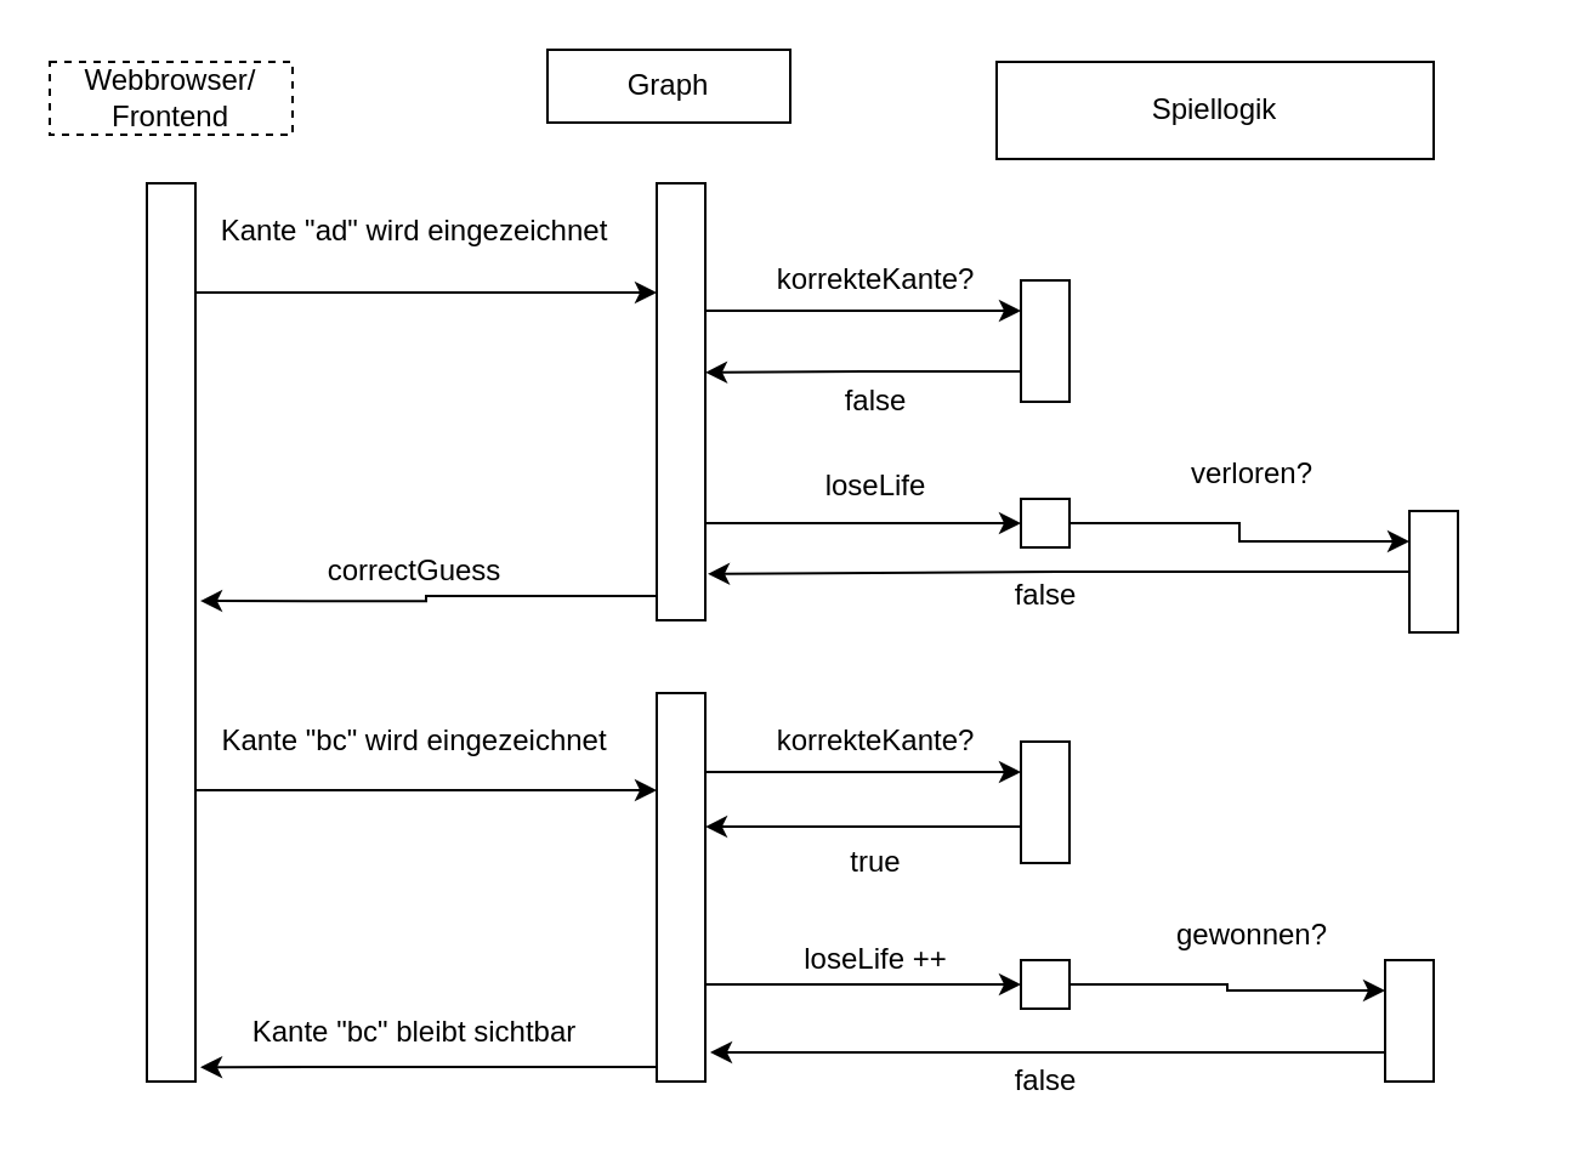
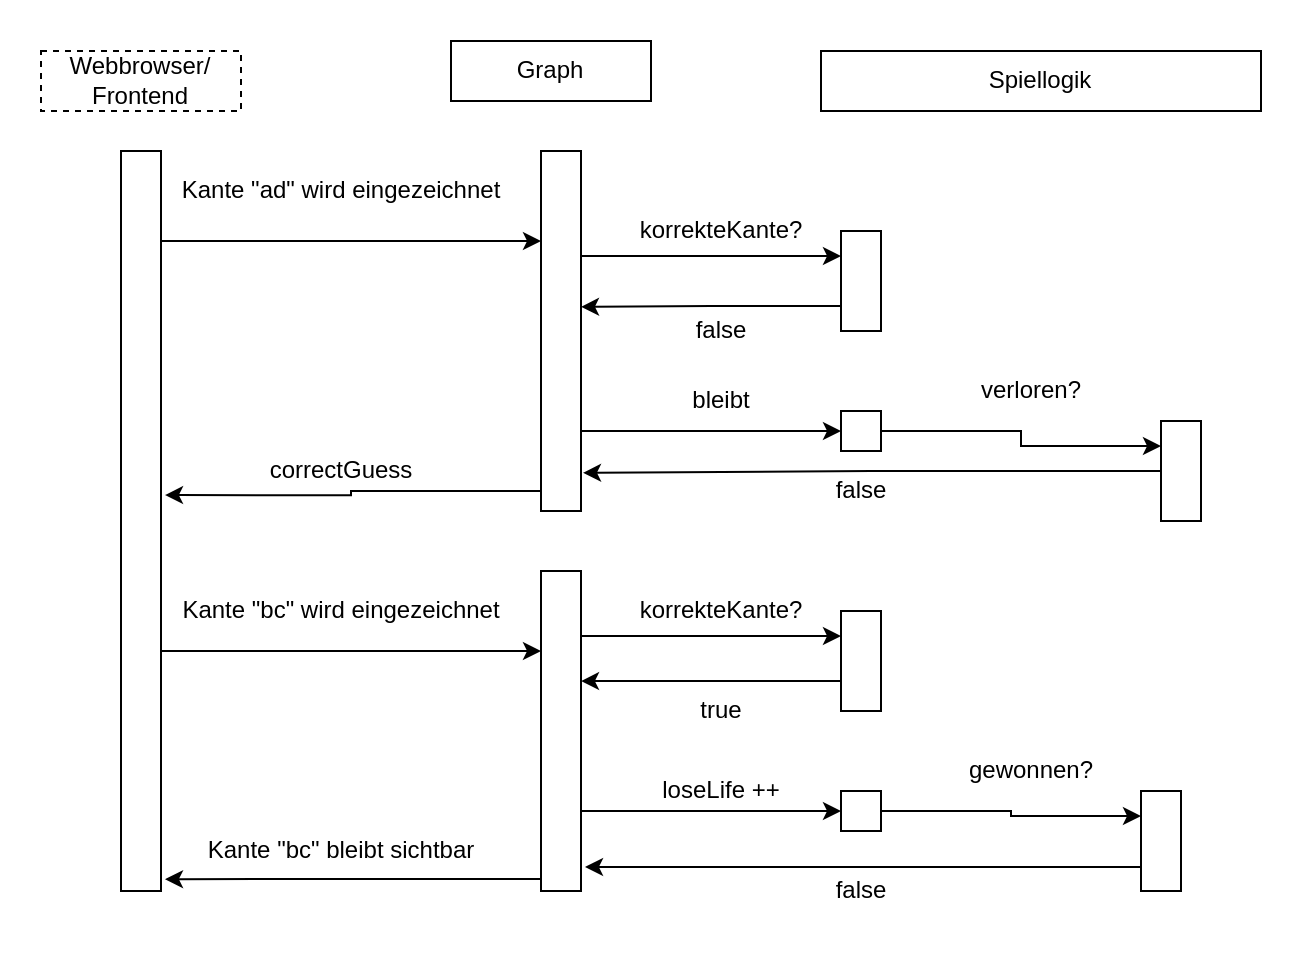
  <mxCell id="0" />
  <mxCell id="1" parent="0" />
  <mxCell id="2" style="edgeStyle=orthogonalEdgeStyle;rounded=0;orthogonalLoop=1;jettySize=auto;html=1;entryX=0;entryY=0.25;entryDx=0;entryDy=0;" edge="1" parent="1" source="4" target="8"><mxGeometry relative="1" as="geometry"><Array as="points"><mxPoint x="100" y="120" /><mxPoint x="100" y="120" /></Array></mxGeometry></mxCell>
  <mxCell id="3" style="edgeStyle=orthogonalEdgeStyle;rounded=0;orthogonalLoop=1;jettySize=auto;html=1;entryX=0;entryY=0.25;entryDx=0;entryDy=0;" edge="1" parent="1" source="4" target="22"><mxGeometry relative="1" as="geometry"><Array as="points"><mxPoint x="150" y="325" /><mxPoint x="150" y="325" /></Array></mxGeometry></mxCell>
  <mxCell id="4" value="" style="rounded=0;whiteSpace=wrap;html=1;" vertex="1" parent="1"><mxGeometry x="60" y="75" width="20" height="370" as="geometry" /></mxCell>
  <mxCell id="5" style="edgeStyle=orthogonalEdgeStyle;rounded=0;orthogonalLoop=1;jettySize=auto;html=1;entryX=0;entryY=0.25;entryDx=0;entryDy=0;" edge="1" parent="1" source="8" target="11"><mxGeometry relative="1" as="geometry"><Array as="points"><mxPoint x="355" y="128" /></Array></mxGeometry></mxCell>
  <mxCell id="6" style="edgeStyle=orthogonalEdgeStyle;rounded=0;orthogonalLoop=1;jettySize=auto;html=1;entryX=0;entryY=0.5;entryDx=0;entryDy=0;" edge="1" parent="1" source="8" target="16"><mxGeometry relative="1" as="geometry"><Array as="points"><mxPoint x="310" y="215" /><mxPoint x="310" y="215" /></Array></mxGeometry></mxCell>
  <mxCell id="7" style="edgeStyle=orthogonalEdgeStyle;rounded=0;orthogonalLoop=1;jettySize=auto;html=1;entryX=1.1;entryY=0.465;entryDx=0;entryDy=0;entryPerimeter=0;" edge="1" parent="1" source="8" target="4"><mxGeometry relative="1" as="geometry"><Array as="points"><mxPoint x="175" y="245" /><mxPoint x="175" y="247" /></Array></mxGeometry></mxCell>
  <mxCell id="8" value="" style="rounded=0;whiteSpace=wrap;html=1;" vertex="1" parent="1"><mxGeometry x="270" y="75" width="20" height="180" as="geometry" /></mxCell>
  <mxCell id="9" value="Kante &quot;ad&quot; wird eingezeichnet" style="text;html=1;align=center;verticalAlign=middle;resizable=0;points=[];autosize=1;" vertex="1" parent="1"><mxGeometry x="85" y="85" width="170" height="20" as="geometry" /></mxCell>
  <mxCell id="10" style="edgeStyle=orthogonalEdgeStyle;rounded=0;orthogonalLoop=1;jettySize=auto;html=1;exitX=0;exitY=0.75;exitDx=0;exitDy=0;entryX=1;entryY=0.433;entryDx=0;entryDy=0;entryPerimeter=0;" edge="1" parent="1" source="11" target="8"><mxGeometry relative="1" as="geometry" /></mxCell>
  <mxCell id="11" value="" style="rounded=0;whiteSpace=wrap;html=1;" vertex="1" parent="1"><mxGeometry x="420" y="115" width="20" height="50" as="geometry" /></mxCell>
  <mxCell id="12" value="korrekteKante?" style="text;html=1;align=center;verticalAlign=middle;resizable=0;points=[];autosize=1;" vertex="1" parent="1"><mxGeometry x="310" y="105" width="100" height="20" as="geometry" /></mxCell>
  <mxCell id="13" value="false" style="text;html=1;align=center;verticalAlign=middle;resizable=0;points=[];autosize=1;" vertex="1" parent="1"><mxGeometry x="340" y="155" width="40" height="20" as="geometry" /></mxCell>
- <mxCell id="14" value="loseLife" style="text;html=1;align=center;verticalAlign=middle;resizable=0;points=[];autosize=1;" vertex="1" parent="1"><mxGeometry x="330" y="190" width="60" height="20" as="geometry" /></mxCell>
+ <mxCell id="14" value="bleibt" style="text;html=1;align=center;verticalAlign=middle;resizable=0;points=[];autosize=1;" vertex="1" parent="1"><mxGeometry x="330" y="190" width="60" height="20" as="geometry" /></mxCell>
  <mxCell id="15" style="edgeStyle=orthogonalEdgeStyle;rounded=0;orthogonalLoop=1;jettySize=auto;html=1;entryX=0;entryY=0.25;entryDx=0;entryDy=0;" edge="1" parent="1" source="16" target="33"><mxGeometry relative="1" as="geometry" /></mxCell>
  <mxCell id="16" value="" style="rounded=0;whiteSpace=wrap;html=1;" vertex="1" parent="1"><mxGeometry x="420" y="205" width="20" height="20" as="geometry" /></mxCell>
  <mxCell id="17" value="correctGuess" style="text;html=1;align=center;verticalAlign=middle;resizable=0;points=[];autosize=1;" vertex="1" parent="1"><mxGeometry x="120" y="225" width="100" height="20" as="geometry" /></mxCell>
  <mxCell id="18" value="Kante &quot;bc&quot; wird eingezeichnet" style="text;html=1;align=center;verticalAlign=middle;resizable=0;points=[];autosize=1;" vertex="1" parent="1"><mxGeometry x="85" y="295" width="170" height="20" as="geometry" /></mxCell>
  <mxCell id="19" style="edgeStyle=orthogonalEdgeStyle;rounded=0;orthogonalLoop=1;jettySize=auto;html=1;entryX=0;entryY=0.25;entryDx=0;entryDy=0;" edge="1" parent="1" source="22" target="27"><mxGeometry relative="1" as="geometry"><Array as="points"><mxPoint x="355" y="318" /></Array></mxGeometry></mxCell>
  <mxCell id="20" style="edgeStyle=orthogonalEdgeStyle;rounded=0;orthogonalLoop=1;jettySize=auto;html=1;entryX=0;entryY=0.5;entryDx=0;entryDy=0;" edge="1" parent="1" source="22" target="29"><mxGeometry relative="1" as="geometry"><Array as="points"><mxPoint x="300" y="405" /><mxPoint x="300" y="405" /></Array></mxGeometry></mxCell>
  <mxCell id="21" style="edgeStyle=orthogonalEdgeStyle;rounded=0;orthogonalLoop=1;jettySize=auto;html=1;entryX=1.1;entryY=0.984;entryDx=0;entryDy=0;entryPerimeter=0;" edge="1" parent="1" source="22" target="4"><mxGeometry relative="1" as="geometry"><Array as="points"><mxPoint x="240" y="439" /><mxPoint x="240" y="439" /></Array></mxGeometry></mxCell>
  <mxCell id="22" value="" style="rounded=0;whiteSpace=wrap;html=1;" vertex="1" parent="1"><mxGeometry x="270" y="285" width="20" height="160" as="geometry" /></mxCell>
  <mxCell id="23" value="korrekteKante?" style="text;html=1;align=center;verticalAlign=middle;resizable=0;points=[];autosize=1;" vertex="1" parent="1"><mxGeometry x="310" y="295" width="100" height="20" as="geometry" /></mxCell>
  <mxCell id="24" value="true" style="text;html=1;align=center;verticalAlign=middle;resizable=0;points=[];autosize=1;" vertex="1" parent="1"><mxGeometry x="340" y="345" width="40" height="20" as="geometry" /></mxCell>
  <mxCell id="25" value="loseLife ++" style="text;html=1;align=center;verticalAlign=middle;resizable=0;points=[];autosize=1;" vertex="1" parent="1"><mxGeometry x="310" y="385" width="100" height="20" as="geometry" /></mxCell>
  <mxCell id="26" style="edgeStyle=orthogonalEdgeStyle;rounded=0;orthogonalLoop=1;jettySize=auto;html=1;entryX=1;entryY=0.344;entryDx=0;entryDy=0;entryPerimeter=0;" edge="1" parent="1" source="27" target="22"><mxGeometry relative="1" as="geometry"><Array as="points"><mxPoint x="390" y="340" /><mxPoint x="390" y="340" /></Array></mxGeometry></mxCell>
  <mxCell id="27" value="" style="rounded=0;whiteSpace=wrap;html=1;" vertex="1" parent="1"><mxGeometry x="420" y="305" width="20" height="50" as="geometry" /></mxCell>
  <mxCell id="28" style="edgeStyle=orthogonalEdgeStyle;rounded=0;orthogonalLoop=1;jettySize=auto;html=1;entryX=0;entryY=0.25;entryDx=0;entryDy=0;" edge="1" parent="1" source="29" target="36"><mxGeometry relative="1" as="geometry" /></mxCell>
  <mxCell id="29" value="" style="rounded=0;whiteSpace=wrap;html=1;" vertex="1" parent="1"><mxGeometry x="420" y="395" width="20" height="20" as="geometry" /></mxCell>
  <mxCell id="30" value="Kante &quot;bc&quot; bleibt sichtbar" style="text;html=1;align=center;verticalAlign=middle;resizable=0;points=[];autosize=1;" vertex="1" parent="1"><mxGeometry x="95" y="415" width="150" height="20" as="geometry" /></mxCell>
  <mxCell id="31" value="verloren?" style="text;html=1;align=center;verticalAlign=middle;resizable=0;points=[];autosize=1;" vertex="1" parent="1"><mxGeometry x="480" y="185" width="70" height="20" as="geometry" /></mxCell>
  <mxCell id="32" style="edgeStyle=orthogonalEdgeStyle;rounded=0;orthogonalLoop=1;jettySize=auto;html=1;entryX=1.05;entryY=0.894;entryDx=0;entryDy=0;entryPerimeter=0;" edge="1" parent="1" source="33" target="8"><mxGeometry relative="1" as="geometry"><mxPoint x="300" y="235" as="targetPoint" /></mxGeometry></mxCell>
  <mxCell id="33" value="" style="rounded=0;whiteSpace=wrap;html=1;" vertex="1" parent="1"><mxGeometry x="580" y="210" width="20" height="50" as="geometry" /></mxCell>
  <mxCell id="34" value="gewonnen?" style="text;html=1;align=center;verticalAlign=middle;resizable=0;points=[];autosize=1;" vertex="1" parent="1"><mxGeometry x="475" y="375" width="80" height="20" as="geometry" /></mxCell>
  <mxCell id="35" style="edgeStyle=orthogonalEdgeStyle;rounded=0;orthogonalLoop=1;jettySize=auto;html=1;entryX=1.1;entryY=0.925;entryDx=0;entryDy=0;entryPerimeter=0;" edge="1" parent="1" source="36" target="22"><mxGeometry relative="1" as="geometry"><Array as="points"><mxPoint x="530" y="433" /><mxPoint x="530" y="433" /></Array></mxGeometry></mxCell>
  <mxCell id="36" value="" style="rounded=0;whiteSpace=wrap;html=1;" vertex="1" parent="1"><mxGeometry x="570" y="395" width="20" height="50" as="geometry" /></mxCell>
  <mxCell id="37" value="false" style="text;html=1;align=center;verticalAlign=middle;resizable=0;points=[];autosize=1;" vertex="1" parent="1"><mxGeometry x="410" y="235" width="40" height="20" as="geometry" /></mxCell>
  <mxCell id="38" value="false" style="text;html=1;align=center;verticalAlign=middle;resizable=0;points=[];autosize=1;" vertex="1" parent="1"><mxGeometry x="410" y="435" width="40" height="20" as="geometry" /></mxCell>
  <mxCell id="39" value="Webbrowser/ Frontend" style="rounded=0;whiteSpace=wrap;html=1;dashed=1;" vertex="1" parent="1"><mxGeometry x="20" y="25" width="100" height="30" as="geometry" /></mxCell>
  <mxCell id="40" value="Graph" style="rounded=0;whiteSpace=wrap;html=1;" vertex="1" parent="1"><mxGeometry x="225" y="20" width="100" height="30" as="geometry" /></mxCell>
- <mxCell id="41" value="Spiellogik" style="rounded=0;whiteSpace=wrap;html=1;" vertex="1" parent="1"><mxGeometry x="410" y="25" width="180" height="40" as="geometry" /></mxCell>
+ <mxCell id="41" value="Spiellogik" style="rounded=0;whiteSpace=wrap;html=1;" vertex="1" parent="1"><mxGeometry x="410" y="25" width="220" height="30" as="geometry" /></mxCell>
